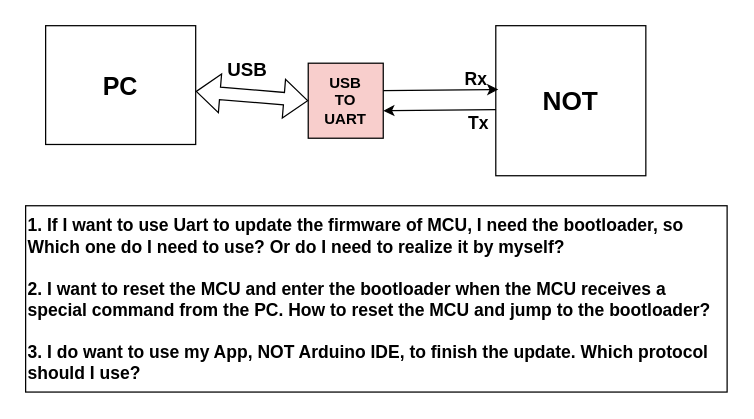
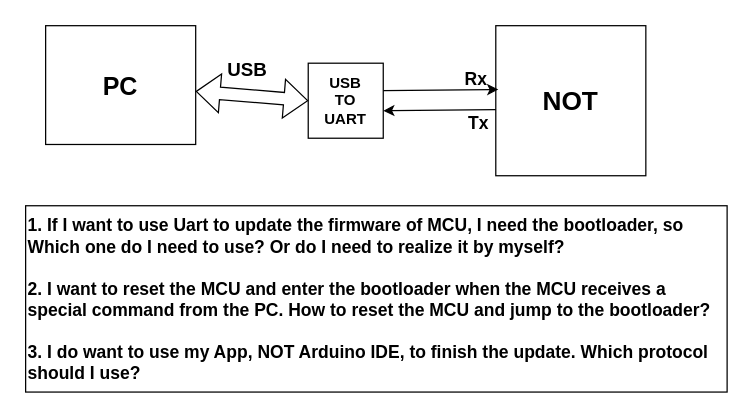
  <mxCell id="0" />
  <mxCell id="1" parent="0" />
  <mxCell id="2" value="&lt;b&gt;&lt;font style=&quot;font-size: 20px;&quot;&gt;PC&lt;/font&gt;&lt;/b&gt;" style="whiteSpace=wrap;html=1;aspect=fixed;" vertex="1" parent="1"><mxGeometry x="36" y="20" width="120" height="95" as="geometry" /></mxCell>
- <mxCell id="3" value="&lt;b&gt;USB &lt;br&gt;TO&lt;br&gt;UART&lt;/b&gt;" style="rounded=0;whiteSpace=wrap;html=1;fillColor=#f8cecc;" vertex="1" parent="1"><mxGeometry x="246" y="50" width="60" height="60" as="geometry" /></mxCell>
+ <mxCell id="3" value="&lt;b&gt;USB &lt;br&gt;TO&lt;br&gt;UART&lt;/b&gt;" style="rounded=0;whiteSpace=wrap;html=1;" vertex="1" parent="1"><mxGeometry x="246" y="50" width="60" height="60" as="geometry" /></mxCell>
  <mxCell id="4" value="&lt;b&gt;&lt;font style=&quot;font-size: 21px;&quot;&gt;NOT&lt;/font&gt;&lt;/b&gt;" style="rounded=0;whiteSpace=wrap;html=1;" vertex="1" parent="1"><mxGeometry x="396" y="20" width="120" height="120" as="geometry" /></mxCell>
  <mxCell id="5" value="" style="shape=flexArrow;endArrow=classic;startArrow=classic;html=1;rounded=0;entryX=0;entryY=0.5;entryDx=0;entryDy=0;" edge="1" parent="1" source="2" target="3"><mxGeometry width="100" height="100" relative="1" as="geometry"><mxPoint x="186" y="250" as="sourcePoint" /><mxPoint x="286" y="150" as="targetPoint" /></mxGeometry></mxCell>
  <mxCell id="6" value="&lt;b&gt;&lt;font style=&quot;font-size: 15px;&quot;&gt;USB&lt;/font&gt;&lt;/b&gt;" style="edgeLabel;html=1;align=center;verticalAlign=middle;resizable=0;points=[];" vertex="1" connectable="0" parent="5"><mxGeometry x="-0.43" y="3" relative="1" as="geometry"><mxPoint x="14" y="-17" as="offset" /></mxGeometry></mxCell>
  <mxCell id="7" value="" style="endArrow=classic;html=1;rounded=0;exitX=1;exitY=0.25;exitDx=0;exitDy=0;entryX=0.017;entryY=0.367;entryDx=0;entryDy=0;entryPerimeter=0;" edge="1" parent="1"><mxGeometry width="50" height="50" relative="1" as="geometry"><mxPoint x="306" y="72" as="sourcePoint" /><mxPoint x="398.04" y="71.04" as="targetPoint" /></mxGeometry></mxCell>
  <mxCell id="8" value="" style="endArrow=classic;html=1;rounded=0;entryX=1;entryY=0.75;entryDx=0;entryDy=0;exitX=0;exitY=0.617;exitDx=0;exitDy=0;exitPerimeter=0;" edge="1" parent="1"><mxGeometry width="50" height="50" relative="1" as="geometry"><mxPoint x="396" y="87.04" as="sourcePoint" /><mxPoint x="306" y="88" as="targetPoint" /></mxGeometry></mxCell>
  <mxCell id="9" value="&lt;b&gt;&lt;font style=&quot;font-size: 14px;&quot;&gt;Rx&lt;/font&gt;&lt;/b&gt;" style="text;html=1;align=center;verticalAlign=middle;resizable=0;points=[];autosize=1;strokeColor=none;fillColor=none;" vertex="1" parent="1"><mxGeometry x="360" y="48" width="40" height="30" as="geometry" /></mxCell>
  <mxCell id="10" value="&lt;b&gt;&lt;font style=&quot;font-size: 14px;&quot;&gt;Tx&lt;/font&gt;&lt;/b&gt;" style="text;html=1;align=center;verticalAlign=middle;resizable=0;points=[];autosize=1;strokeColor=none;fillColor=none;" vertex="1" parent="1"><mxGeometry x="362" y="83" width="40" height="30" as="geometry" /></mxCell>
  <mxCell id="11" value="&lt;b style=&quot;font-size: 14px;&quot;&gt;1. If I want to use Uart to update the firmware of MCU, I need the bootloader, so Which one do I need to use? Or do I need to realize it by myself?&lt;br&gt;&lt;br&gt;2. I want to reset the MCU and enter the bootloader when the MCU receives a special command from the PC. How to reset the MCU and jump to the bootloader?&lt;br&gt;&lt;br&gt;3. I do want to use my App, NOT Arduino IDE, to finish the update. Which protocol should I use?&lt;/b&gt;" style="rounded=0;whiteSpace=wrap;html=1;align=left;" vertex="1" parent="1"><mxGeometry x="20" y="164" width="561" height="149" as="geometry" /></mxCell>
